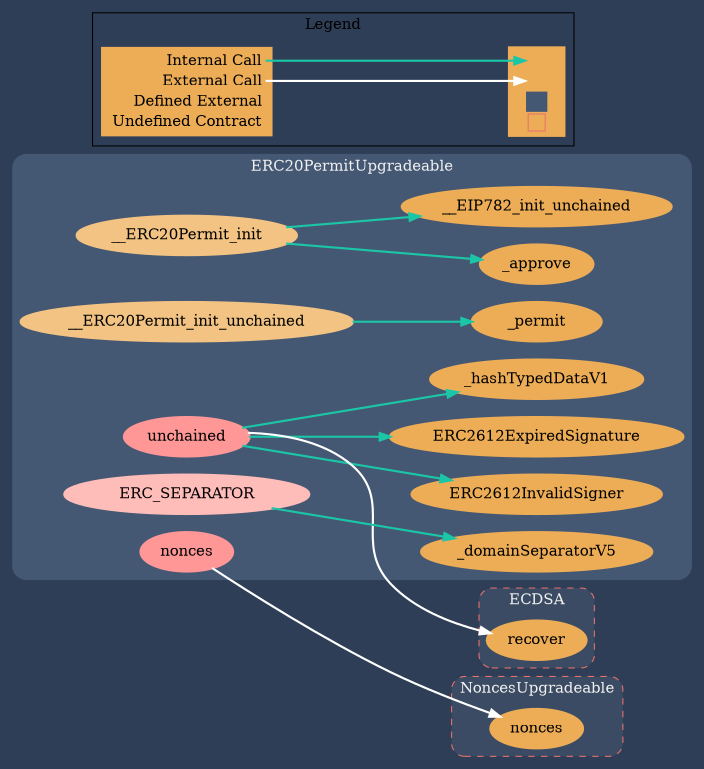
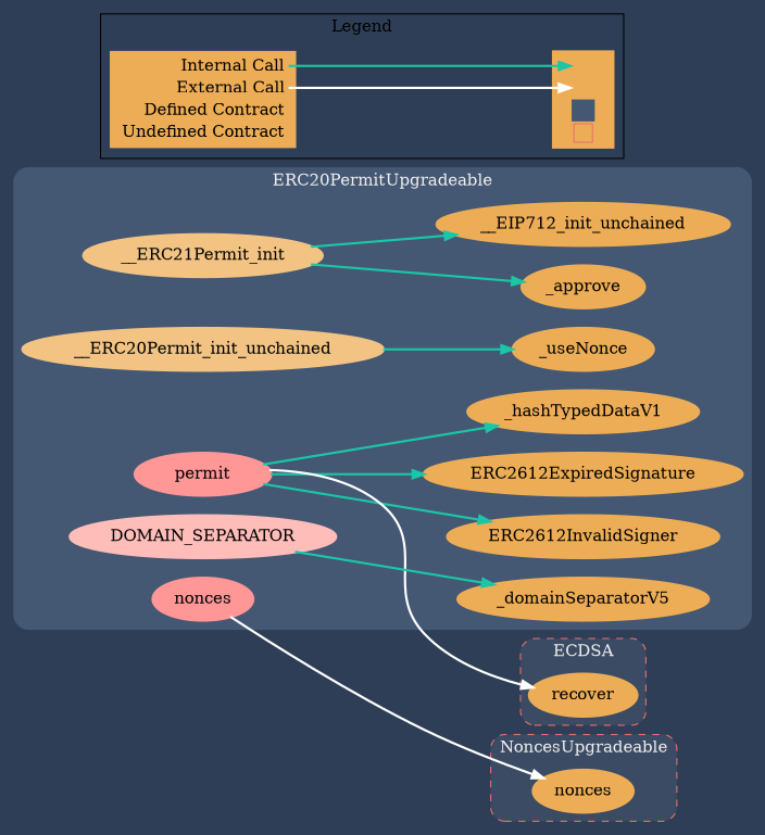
  digraph {
    bgcolor="#2e3e56"
    compound=true
    fontname="DejaVu Serif"
    rankdir=LR
    node [color="#edad56" fillcolor="#edad56" fontname="DejaVu Serif" penwidth=3 style=filled]
    edge [color="#1bc6a6" fontname="DejaVu Serif" penwidth=2]
-   n1 [color="#f2c383" fillcolor="#f2c383" label=__ERC20Permit_init]
+   n1 [color="#f2c383" fillcolor="#f2c383" label=__ERC21Permit_init]
    n2 [color="#f2c383" fillcolor="#f2c383" label=__ERC20Permit_init_unchained]
-   n3 [color="#FF9797" fillcolor="#FF9797" label=unchained]
+   n3 [color="#FF9797" fillcolor="#FF9797" label=permit]
    n4 [color="#FF9797" fillcolor="#FF9797" label=nonces]
-   n5 [color="#ffbdb9" fillcolor="#ffbdb9" label=ERC_SEPARATOR]
-   n6 [label=__EIP782_init_unchained]
+   n5 [color="#ffbdb9" fillcolor="#ffbdb9" label=DOMAIN_SEPARATOR]
+   n6 [label=__EIP712_init_unchained]
    n7 [label=ERC2612ExpiredSignature]
-   n8 [label=_permit]
+   n8 [label=_useNonce]
    n9 [label=_hashTypedDataV1]
    n10 [label=ERC2612InvalidSigner]
    n11 [label=_approve]
    n12 [label=_domainSeparatorV5]
    n13 [label=recover]
    n14 [label=nonces]
-   n15 [label=<<table border="0" cellpadding="2" cellspacing="0" cellborder="0">   <tr><td align="right" port="i1">Internal Call</td></tr>   <tr><td align="right" port="i2">External Call</td></tr>   <tr><td align="right" port="i3">Defined External</td></tr>   <tr><td align="right" port="i4">Undefined Contract</td></tr>   </table>> shape=plaintext]
+   n15 [label=<<table border="0" cellpadding="2" cellspacing="0" cellborder="0">   <tr><td align="right" port="i1">Internal Call</td></tr>   <tr><td align="right" port="i2">External Call</td></tr>   <tr><td align="right" port="i3">Defined Contract</td></tr>   <tr><td align="right" port="i4">Undefined Contract</td></tr>   </table>> shape=plaintext]
    n16 [label=<<table border="0" cellpadding="2" cellspacing="0" cellborder="0">   <tr><td port="i1">&nbsp;&nbsp;&nbsp;</td></tr>   <tr><td port="i2">&nbsp;&nbsp;&nbsp;</td></tr>   <tr><td port="i3" bgcolor="#445773">&nbsp;&nbsp;&nbsp;</td></tr>   <tr><td port="i4">     <table border="1" cellborder="0" cellspacing="0" cellpadding="7" color="#e8726d">       <tr>        <td></td>       </tr>      </table>   </td></tr>   </table>> shape=plaintext]
    subgraph cluster_1 {
      bgcolor="#445773"
      color="#445773"
      fontcolor="#f0f0f0"
      label=ERC20PermitUpgradeable
      style=rounded
      n1
      n2
      n3
      n4
      n5
      n6
      n7
      n8
      n9
      n10
      n11
      n12
    }
    subgraph cluster_2 {
      bgcolor="#3b4b63"
      color="#e8726d"
      fontcolor="#f0f0f0"
      label=ECDSA
      style="rounded,dashed"
      n13
    }
    subgraph cluster_3 {
      bgcolor="#3b4b63"
      color="#e8726d"
      fontcolor="#f0f0f0"
      label=NoncesUpgradeable
      style="rounded,dashed"
      n14
    }
    subgraph cluster_4 {
      label=Legend
      n15
      n16
    }
    n1 -> n6
    n1 -> n11
    n2 -> n8
    n3 -> n7
    n3 -> n9
    n3 -> n10
    n3 -> n13 [color=white]
    n4 -> n14 [color=white]
    n5 -> n12
    n15 -> n16 [headport="i1:w" tailport="i1:e"]
    n15 -> n16 [color=white headport="i2:w" tailport="i2:e"]
  }
